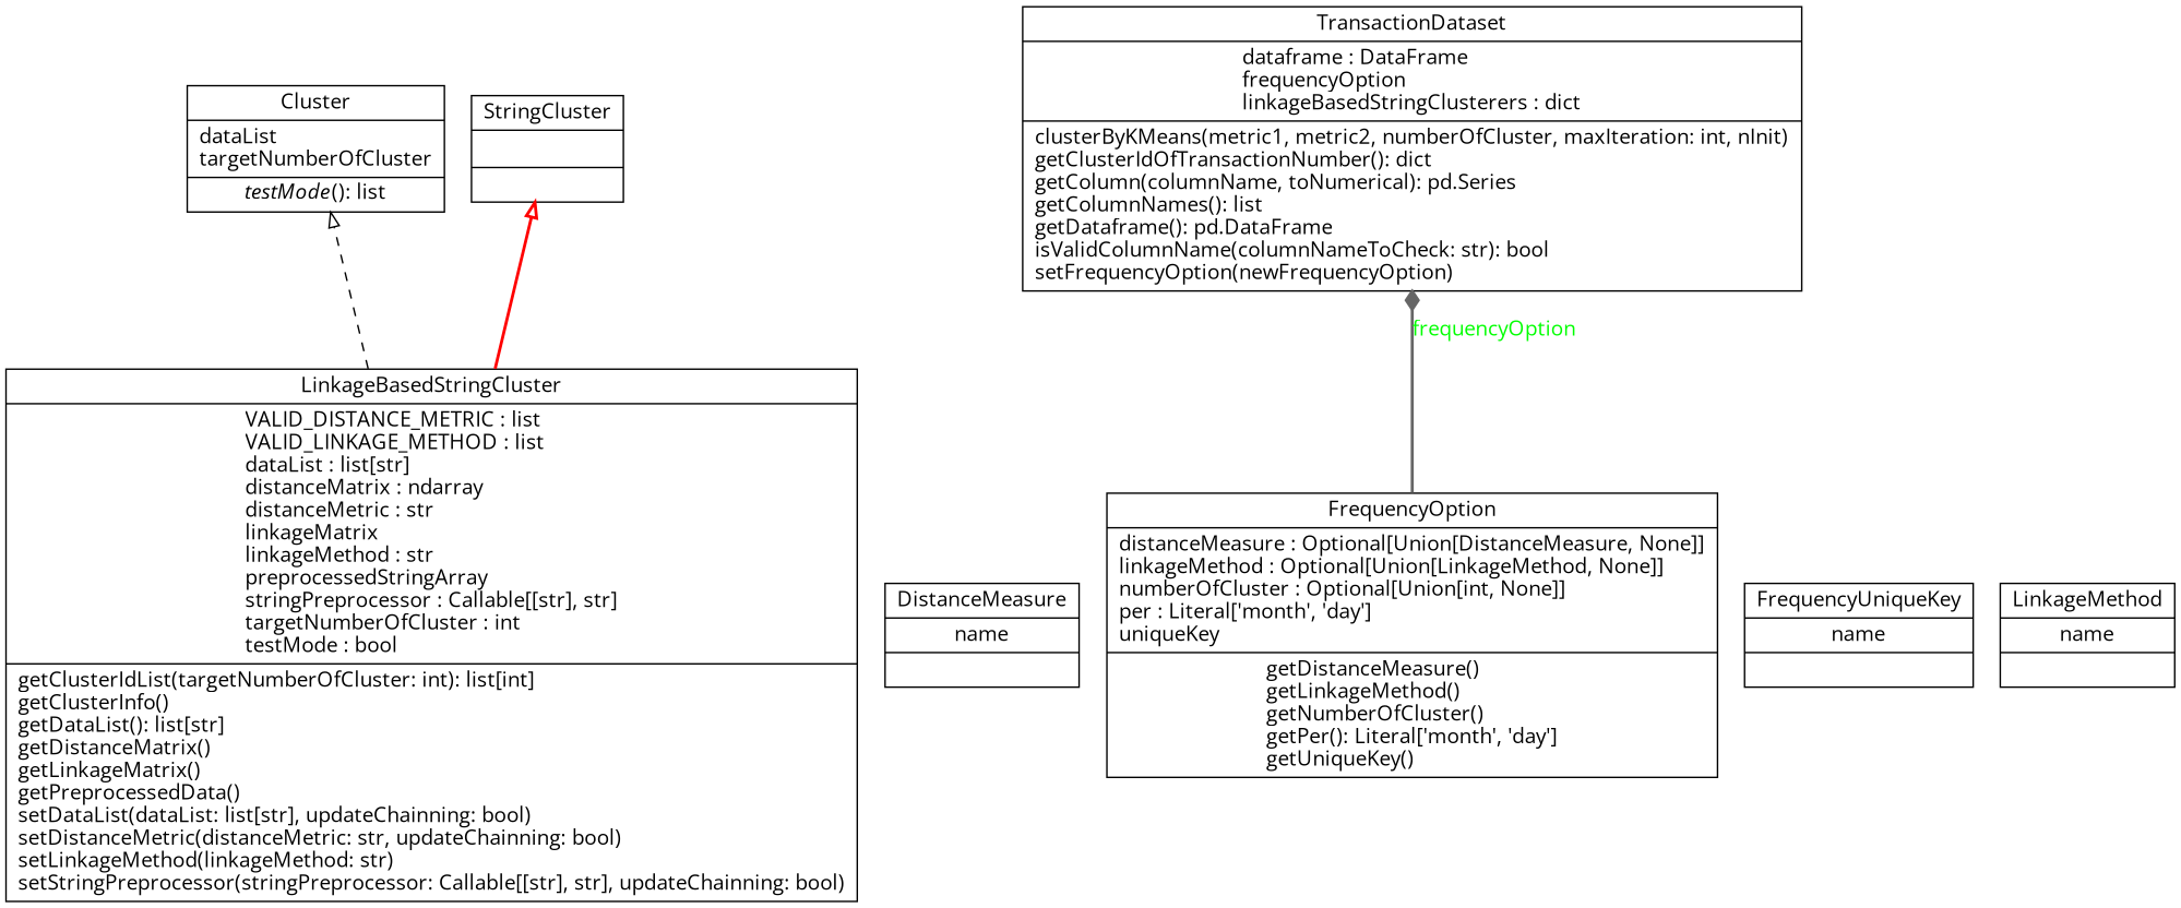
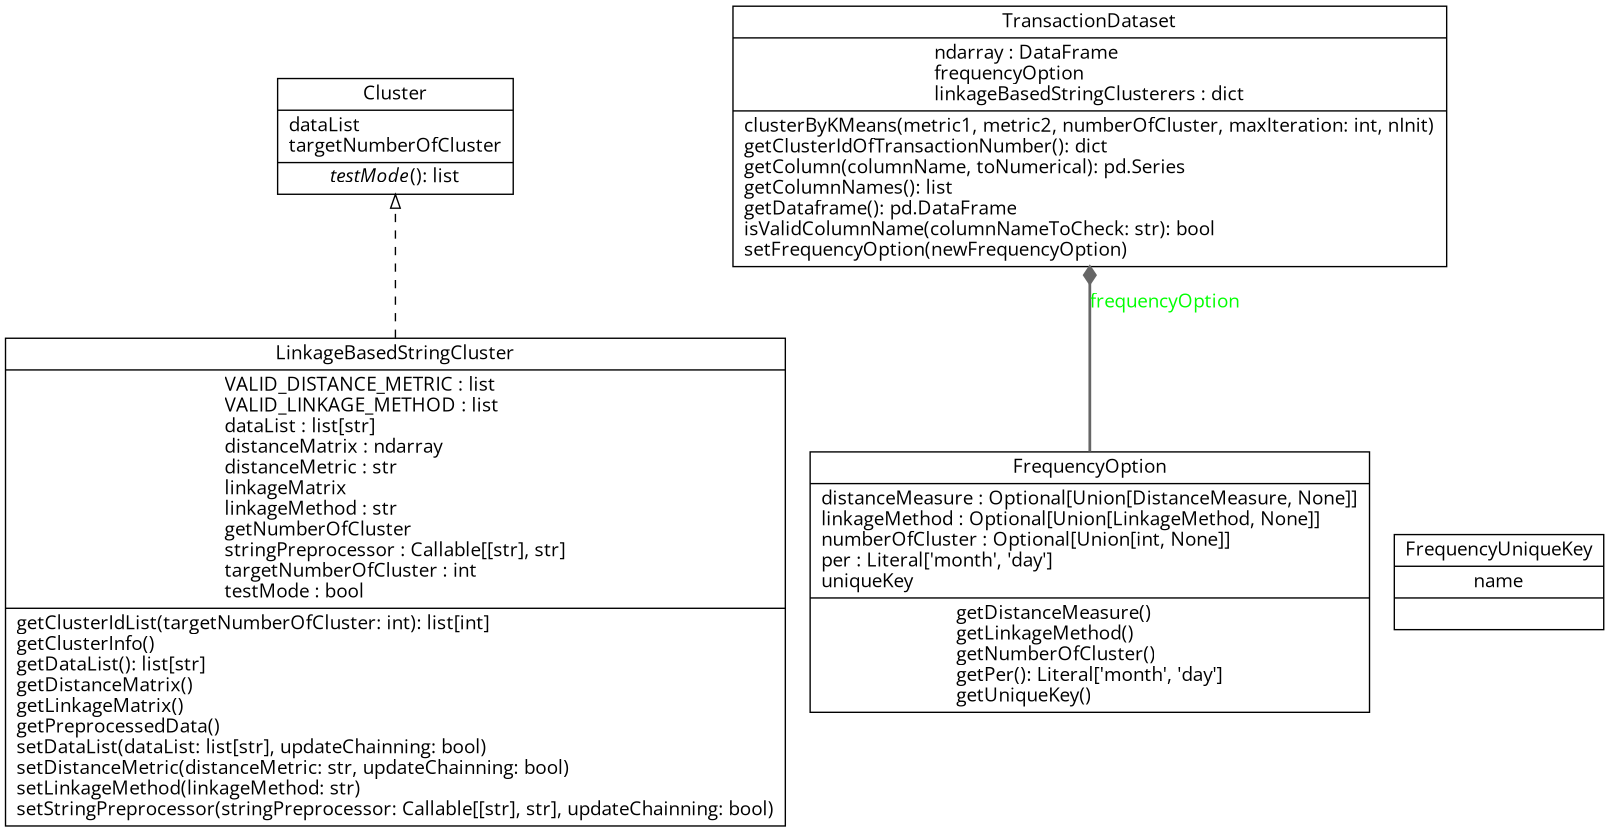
  digraph {
    fontname="Open Sans"
    rankdir=BT
    node [color=black fontcolor=black fontname="Open Sans" shape=record style=solid]
    edge [arrowhead=empty arrowtail=none fontname="Open Sans" style=bold]
    n1 [label=<{Cluster|dataList<br ALIGN="LEFT"/>targetNumberOfCluster<br ALIGN="LEFT"/>|<I>testMode</I>(): list<br ALIGN="LEFT"/>}>]
-   n2 [label=<{DistanceMeasure|name<br ALIGN="LEFT"/>|}>]
    n3 [label=<{FrequencyOption|distanceMeasure : Optional[Union[DistanceMeasure, None]]<br ALIGN="LEFT"/>linkageMethod : Optional[Union[LinkageMethod, None]]<br ALIGN="LEFT"/>numberOfCluster : Optional[Union[int, None]]<br ALIGN="LEFT"/>per : Literal['month', 'day']<br ALIGN="LEFT"/>uniqueKey<br ALIGN="LEFT"/>|getDistanceMeasure()<br ALIGN="LEFT"/>getLinkageMethod()<br ALIGN="LEFT"/>getNumberOfCluster()<br ALIGN="LEFT"/>getPer(): Literal['month', 'day']<br ALIGN="LEFT"/>getUniqueKey()<br ALIGN="LEFT"/>}>]
-   n4 [label=<{TransactionDataset|dataframe : DataFrame<br ALIGN="LEFT"/>frequencyOption<br ALIGN="LEFT"/>linkageBasedStringClusterers : dict<br ALIGN="LEFT"/>|clusterByKMeans(metric1, metric2, numberOfCluster, maxIteration: int, nInit)<br ALIGN="LEFT"/>getClusterIdOfTransactionNumber(): dict<br ALIGN="LEFT"/>getColumn(columnName, toNumerical): pd.Series<br ALIGN="LEFT"/>getColumnNames(): list<br ALIGN="LEFT"/>getDataframe(): pd.DataFrame<br ALIGN="LEFT"/>isValidColumnName(columnNameToCheck: str): bool<br ALIGN="LEFT"/>setFrequencyOption(newFrequencyOption)<br ALIGN="LEFT"/>}>]
+   n4 [label=<{TransactionDataset|ndarray : DataFrame<br ALIGN="LEFT"/>frequencyOption<br ALIGN="LEFT"/>linkageBasedStringClusterers : dict<br ALIGN="LEFT"/>|clusterByKMeans(metric1, metric2, numberOfCluster, maxIteration: int, nInit)<br ALIGN="LEFT"/>getClusterIdOfTransactionNumber(): dict<br ALIGN="LEFT"/>getColumn(columnName, toNumerical): pd.Series<br ALIGN="LEFT"/>getColumnNames(): list<br ALIGN="LEFT"/>getDataframe(): pd.DataFrame<br ALIGN="LEFT"/>isValidColumnName(columnNameToCheck: str): bool<br ALIGN="LEFT"/>setFrequencyOption(newFrequencyOption)<br ALIGN="LEFT"/>}>]
    n5 [label=<{FrequencyUniqueKey|name<br ALIGN="LEFT"/>|}>]
-   n6 [label=<{LinkageBasedStringCluster|VALID_DISTANCE_METRIC : list<br ALIGN="LEFT"/>VALID_LINKAGE_METHOD : list<br ALIGN="LEFT"/>dataList : list[str]<br ALIGN="LEFT"/>distanceMatrix : ndarray<br ALIGN="LEFT"/>distanceMetric : str<br ALIGN="LEFT"/>linkageMatrix<br ALIGN="LEFT"/>linkageMethod : str<br ALIGN="LEFT"/>preprocessedStringArray<br ALIGN="LEFT"/>stringPreprocessor : Callable[[str], str]<br ALIGN="LEFT"/>targetNumberOfCluster : int<br ALIGN="LEFT"/>testMode : bool<br ALIGN="LEFT"/>|getClusterIdList(targetNumberOfCluster: int): list[int]<br ALIGN="LEFT"/>getClusterInfo()<br ALIGN="LEFT"/>getDataList(): list[str]<br ALIGN="LEFT"/>getDistanceMatrix()<br ALIGN="LEFT"/>getLinkageMatrix()<br ALIGN="LEFT"/>getPreprocessedData()<br ALIGN="LEFT"/>setDataList(dataList: list[str], updateChainning: bool)<br ALIGN="LEFT"/>setDistanceMetric(distanceMetric: str, updateChainning: bool)<br ALIGN="LEFT"/>setLinkageMethod(linkageMethod: str)<br ALIGN="LEFT"/>setStringPreprocessor(stringPreprocessor: Callable[[str], str], updateChainning: bool)<br ALIGN="LEFT"/>}>]
-   n7 [label=<{StringCluster|<br ALIGN="LEFT"/>|}>]
-   n8 [label=<{LinkageMethod|name<br ALIGN="LEFT"/>|}>]
+   n6 [label=<{LinkageBasedStringCluster|VALID_DISTANCE_METRIC : list<br ALIGN="LEFT"/>VALID_LINKAGE_METHOD : list<br ALIGN="LEFT"/>dataList : list[str]<br ALIGN="LEFT"/>distanceMatrix : ndarray<br ALIGN="LEFT"/>distanceMetric : str<br ALIGN="LEFT"/>linkageMatrix<br ALIGN="LEFT"/>linkageMethod : str<br ALIGN="LEFT"/>getNumberOfCluster<br ALIGN="LEFT"/>stringPreprocessor : Callable[[str], str]<br ALIGN="LEFT"/>targetNumberOfCluster : int<br ALIGN="LEFT"/>testMode : bool<br ALIGN="LEFT"/>|getClusterIdList(targetNumberOfCluster: int): list[int]<br ALIGN="LEFT"/>getClusterInfo()<br ALIGN="LEFT"/>getDataList(): list[str]<br ALIGN="LEFT"/>getDistanceMatrix()<br ALIGN="LEFT"/>getLinkageMatrix()<br ALIGN="LEFT"/>getPreprocessedData()<br ALIGN="LEFT"/>setDataList(dataList: list[str], updateChainning: bool)<br ALIGN="LEFT"/>setDistanceMetric(distanceMetric: str, updateChainning: bool)<br ALIGN="LEFT"/>setLinkageMethod(linkageMethod: str)<br ALIGN="LEFT"/>setStringPreprocessor(stringPreprocessor: Callable[[str], str], updateChainning: bool)<br ALIGN="LEFT"/>}>]
    n3 -> n4 [arrowhead=diamond color=gray40 fontcolor=green label=frequencyOption]
    n6 -> n1 [color=black style=dashed]
-   n6 -> n7 [color=red]
  }
